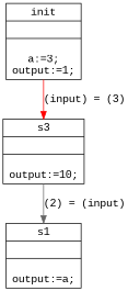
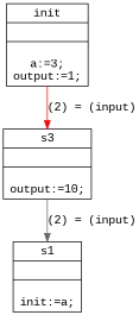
  digraph {
    fontname="Liberation Mono"
    node [fontname="Liberation Mono" shape=record]
    edge [fontname="Liberation Mono"]
    n1 [label="{init||\na:=3;\noutput:=1;\n}"]
    n2 [label="{s3||\noutput:=10;\n}"]
-   n3 [label="{s1||\noutput:=a;\n}"]
-   n1 -> n2 [color=red label="(input) = (3)"]
+   n3 [label="{s1||\ninit:=a;\n}"]
+   n1 -> n2 [color=red label="(2) = (input)"]
    n2 -> n3 [color=gray40 label="(2) = (input)"]
  }
